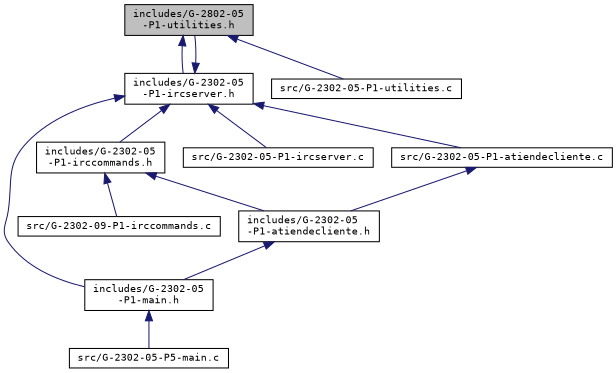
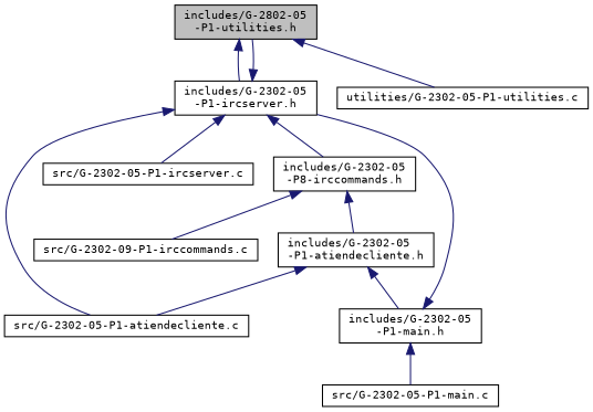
  digraph {
    fontname="DejaVu Sans Mono"
    node [color=black fillcolor=white fontname="DejaVu Sans Mono" fontsize=10 shape=record style=filled]
    edge [color=midnightblue dir=back fontname="DejaVu Sans Mono" fontsize=10 labelfontname=Helvetica labelfontsize=10 style=solid]
    n1 [fillcolor=grey75 fontcolor=black height=0.2 label="includes/G-2802-05\l-P1-utilities.h" width=0.4]
    n2 [height=0.2 label="includes/G-2302-05\l-P1-ircserver.h" width=0.4]
-   n3 [height=0.2 label="src/G-2302-05-P1-utilities.c" width=0.4]
+   n3 [height=0.2 label="utilities/G-2302-05-P1-utilities.c" width=0.4]
    n4 [height=0.2 label="includes/G-2302-05\l-P1-main.h" width=0.4]
-   n5 [height=0.2 label="includes/G-2302-05\l-P1-irccommands.h" width=0.4]
+   n5 [height=0.2 label="includes/G-2302-05\l-P8-irccommands.h" width=0.4]
    n6 [height=0.2 label="src/G-2302-05-P1-ircserver.c" width=0.4]
    n7 [height=0.2 label="src/G-2302-05-P1-atiendecliente.c" width=0.4]
    n8 [height=0.2 label="includes/G-2302-05\l-P1-atiendecliente.h" width=0.4]
-   n9 [height=0.2 label="src/G-2302-05-P5-main.c" width=0.4]
+   n9 [height=0.2 label="src/G-2302-05-P1-main.c" width=0.4]
    n10 [height=0.2 label="src/G-2302-09-P1-irccommands.c" width=0.4]
    n1 -> n2
    n1 -> n3
    n2 -> n1
-   n2 -> n4
+   n4 -> n2
    n2 -> n5
    n2 -> n6
    n2 -> n7
    n4 -> n9
    n5 -> n8
    n5 -> n10
    n8 -> n4
-   n7 -> n8
+   n8 -> n7
  }
